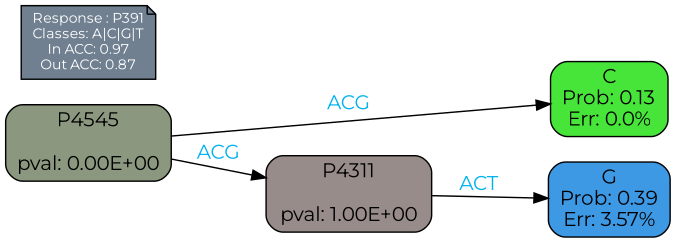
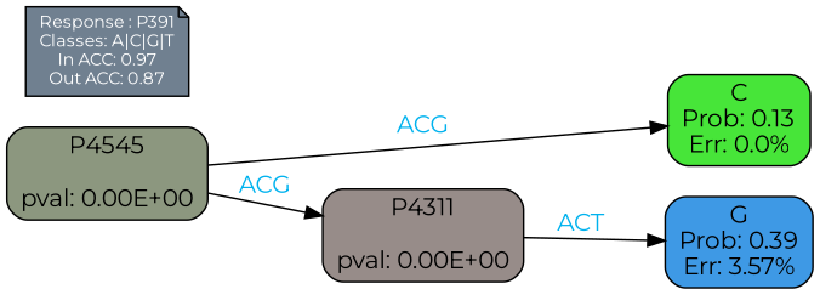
  digraph {
    fontname=Montserrat
    rankdir=LR
    ranksep=equally
    splines=polylines
    node [color=black fontname=Montserrat shape=box style="filled, rounded"]
    edge [fontcolor=deepskyblue2 fontname=Montserrat]
    n1 [fillcolor="#3e99e5" label="G\nProb: 0.39\nErr: 3.57%"]
    n2 [fillcolor="#47e539" label="C\nProb: 0.13\nErr: 0.0%"]
    n3 [align=left fillcolor=slategray fontcolor=white fontsize=10 label="Response : P391\nClasses: A|C|G|T\nIn ACC: 0.97\nOut ACC: 0.87\n" shape=note style=filled]
    n4 [fillcolor="#8c977f" label="P4545\n\npval: 0.00E+00"]
-   n5 [fillcolor="#978c89" label="P4311\n\npval: 1.00E+00"]
+   n5 [fillcolor="#978c89" label="P4311\n\npval: 0.00E+00"]
    subgraph sub_1 {
      rank=same
      n1
      n2
    }
    subgraph sub_2 {
      rank=same
      n3
      n4
    }
    n4 -> n2 [label=ACG]
    n4 -> n5 [label=ACG]
    n5 -> n1 [label=ACT]
  }
